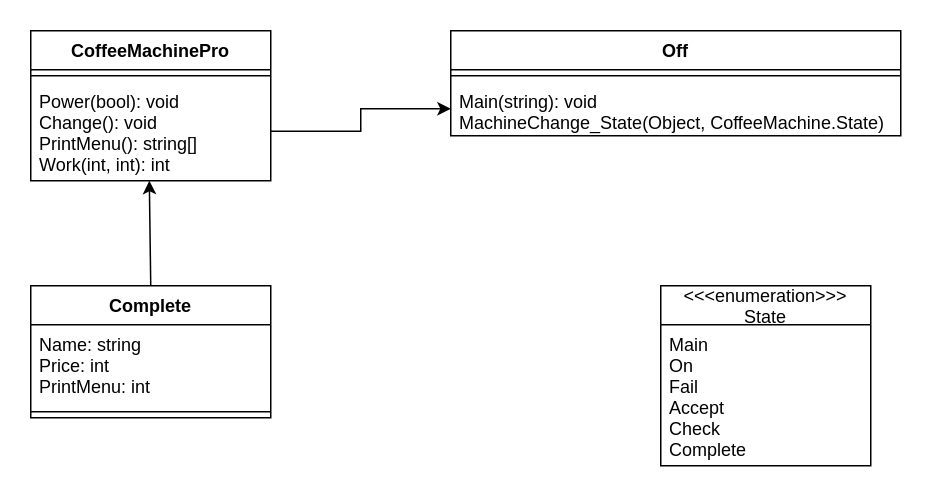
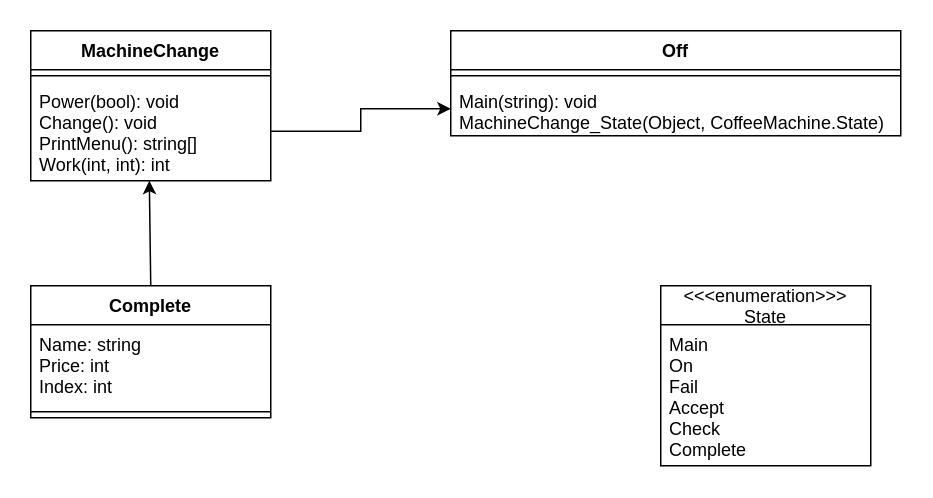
  <mxCell id="0" />
  <mxCell id="1" parent="0" />
- <mxCell id="2" value="CoffeeMachinePro" style="swimlane;fontStyle=1;align=center;verticalAlign=top;childLayout=stackLayout;horizontal=1;startSize=26;horizontalStack=0;resizeParent=1;resizeParentMax=0;resizeLast=0;collapsible=1;marginBottom=0;" vertex="1" parent="1"><mxGeometry x="20" y="20" width="160" height="100" as="geometry" /></mxCell>
+ <mxCell id="2" value="MachineChange" style="swimlane;fontStyle=1;align=center;verticalAlign=top;childLayout=stackLayout;horizontal=1;startSize=26;horizontalStack=0;resizeParent=1;resizeParentMax=0;resizeLast=0;collapsible=1;marginBottom=0;" vertex="1" parent="1"><mxGeometry x="20" y="20" width="160" height="100" as="geometry" /></mxCell>
  <mxCell id="3" value="" style="line;strokeWidth=1;fillColor=none;align=left;verticalAlign=middle;spacingTop=-1;spacingLeft=3;spacingRight=3;rotatable=0;labelPosition=right;points=[];portConstraint=eastwest;" vertex="1" parent="2"><mxGeometry y="26" width="160" height="8" as="geometry" /></mxCell>
  <mxCell id="4" value="Power(bool): void&#10;Change(): void&#10;PrintMenu(): string[]&#10;Work(int, int): int&#10;" style="text;strokeColor=none;fillColor=none;align=left;verticalAlign=top;spacingLeft=4;spacingRight=4;overflow=hidden;rotatable=0;points=[[0,0.5],[1,0.5]];portConstraint=eastwest;" vertex="1" parent="2"><mxGeometry y="34" width="160" height="66" as="geometry" /></mxCell>
  <mxCell id="5" value="Complete" style="swimlane;fontStyle=1;align=center;verticalAlign=top;childLayout=stackLayout;horizontal=1;startSize=26;horizontalStack=0;resizeParent=1;resizeParentMax=0;resizeLast=0;collapsible=1;marginBottom=0;" vertex="1" parent="1"><mxGeometry x="20" y="190" width="160" height="88" as="geometry" /></mxCell>
- <mxCell id="6" value="Name: string&#10;Price: int&#10;PrintMenu: int" style="text;strokeColor=none;fillColor=none;align=left;verticalAlign=top;spacingLeft=4;spacingRight=4;overflow=hidden;rotatable=0;points=[[0,0.5],[1,0.5]];portConstraint=eastwest;" vertex="1" parent="5"><mxGeometry y="26" width="160" height="54" as="geometry" /></mxCell>
+ <mxCell id="6" value="Name: string&#10;Price: int&#10;Index: int" style="text;strokeColor=none;fillColor=none;align=left;verticalAlign=top;spacingLeft=4;spacingRight=4;overflow=hidden;rotatable=0;points=[[0,0.5],[1,0.5]];portConstraint=eastwest;" vertex="1" parent="5"><mxGeometry y="26" width="160" height="54" as="geometry" /></mxCell>
  <mxCell id="7" value="" style="line;strokeWidth=1;fillColor=none;align=left;verticalAlign=middle;spacingTop=-1;spacingLeft=3;spacingRight=3;rotatable=0;labelPosition=right;points=[];portConstraint=eastwest;" vertex="1" parent="5"><mxGeometry y="80" width="160" height="8" as="geometry" /></mxCell>
  <mxCell id="8" value="" style="endArrow=classic;html=1;exitX=0.5;exitY=0;exitDx=0;exitDy=0;entryX=0.494;entryY=1;entryDx=0;entryDy=0;entryPerimeter=0;" edge="1" parent="1" source="5" target="4"><mxGeometry width="50" height="50" relative="1" as="geometry"><mxPoint x="80" y="140" as="sourcePoint" /><mxPoint x="130" y="90" as="targetPoint" /></mxGeometry></mxCell>
  <mxCell id="9" value="Off" style="swimlane;fontStyle=1;align=center;verticalAlign=top;childLayout=stackLayout;horizontal=1;startSize=26;horizontalStack=0;resizeParent=1;resizeParentMax=0;resizeLast=0;collapsible=1;marginBottom=0;" vertex="1" parent="1"><mxGeometry x="300" y="20" width="300" height="70" as="geometry" /></mxCell>
  <mxCell id="10" value="" style="line;strokeWidth=1;fillColor=none;align=left;verticalAlign=middle;spacingTop=-1;spacingLeft=3;spacingRight=3;rotatable=0;labelPosition=right;points=[];portConstraint=eastwest;" vertex="1" parent="9"><mxGeometry y="26" width="300" height="8" as="geometry" /></mxCell>
  <mxCell id="11" value="Main(string): void&#10;MachineChange_State(Object, CoffeeMachine.State)" style="text;strokeColor=none;fillColor=none;align=left;verticalAlign=top;spacingLeft=4;spacingRight=4;overflow=hidden;rotatable=0;points=[[0,0.5],[1,0.5]];portConstraint=eastwest;" vertex="1" parent="9"><mxGeometry y="34" width="300" height="36" as="geometry" /></mxCell>
  <mxCell id="12" value="&lt;&lt;&lt;enumeration&gt;&gt;&gt;&#10;State" style="swimlane;fontStyle=0;childLayout=stackLayout;horizontal=1;startSize=26;fillColor=none;horizontalStack=0;resizeParent=1;resizeParentMax=0;resizeLast=0;collapsible=1;marginBottom=0;" vertex="1" parent="1"><mxGeometry x="440" y="190" width="140" height="120" as="geometry" /></mxCell>
  <mxCell id="13" value="Main&#10;On&#10;Fail&#10;Accept&#10;Check&#10;Complete" style="text;strokeColor=none;fillColor=none;align=left;verticalAlign=top;spacingLeft=4;spacingRight=4;overflow=hidden;rotatable=0;points=[[0,0.5],[1,0.5]];portConstraint=eastwest;" vertex="1" parent="12"><mxGeometry y="26" width="140" height="94" as="geometry" /></mxCell>
  <mxCell id="14" style="edgeStyle=orthogonalEdgeStyle;rounded=0;orthogonalLoop=1;jettySize=auto;html=1;entryX=0;entryY=0.5;entryDx=0;entryDy=0;" edge="1" parent="1" source="4" target="11"><mxGeometry relative="1" as="geometry" /></mxCell>
